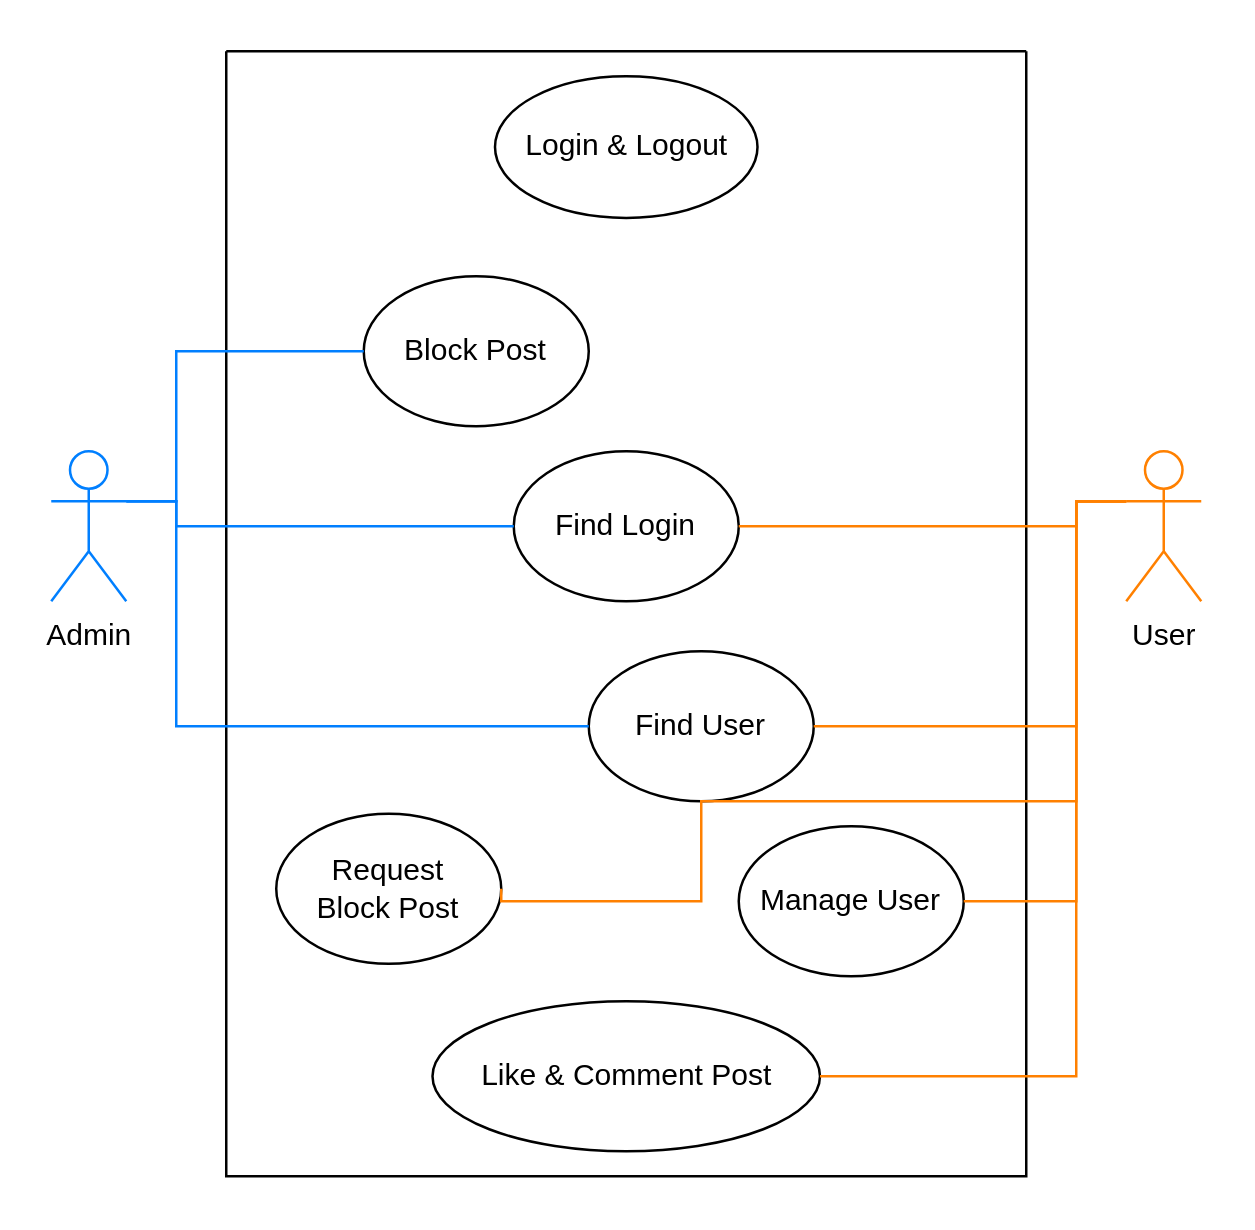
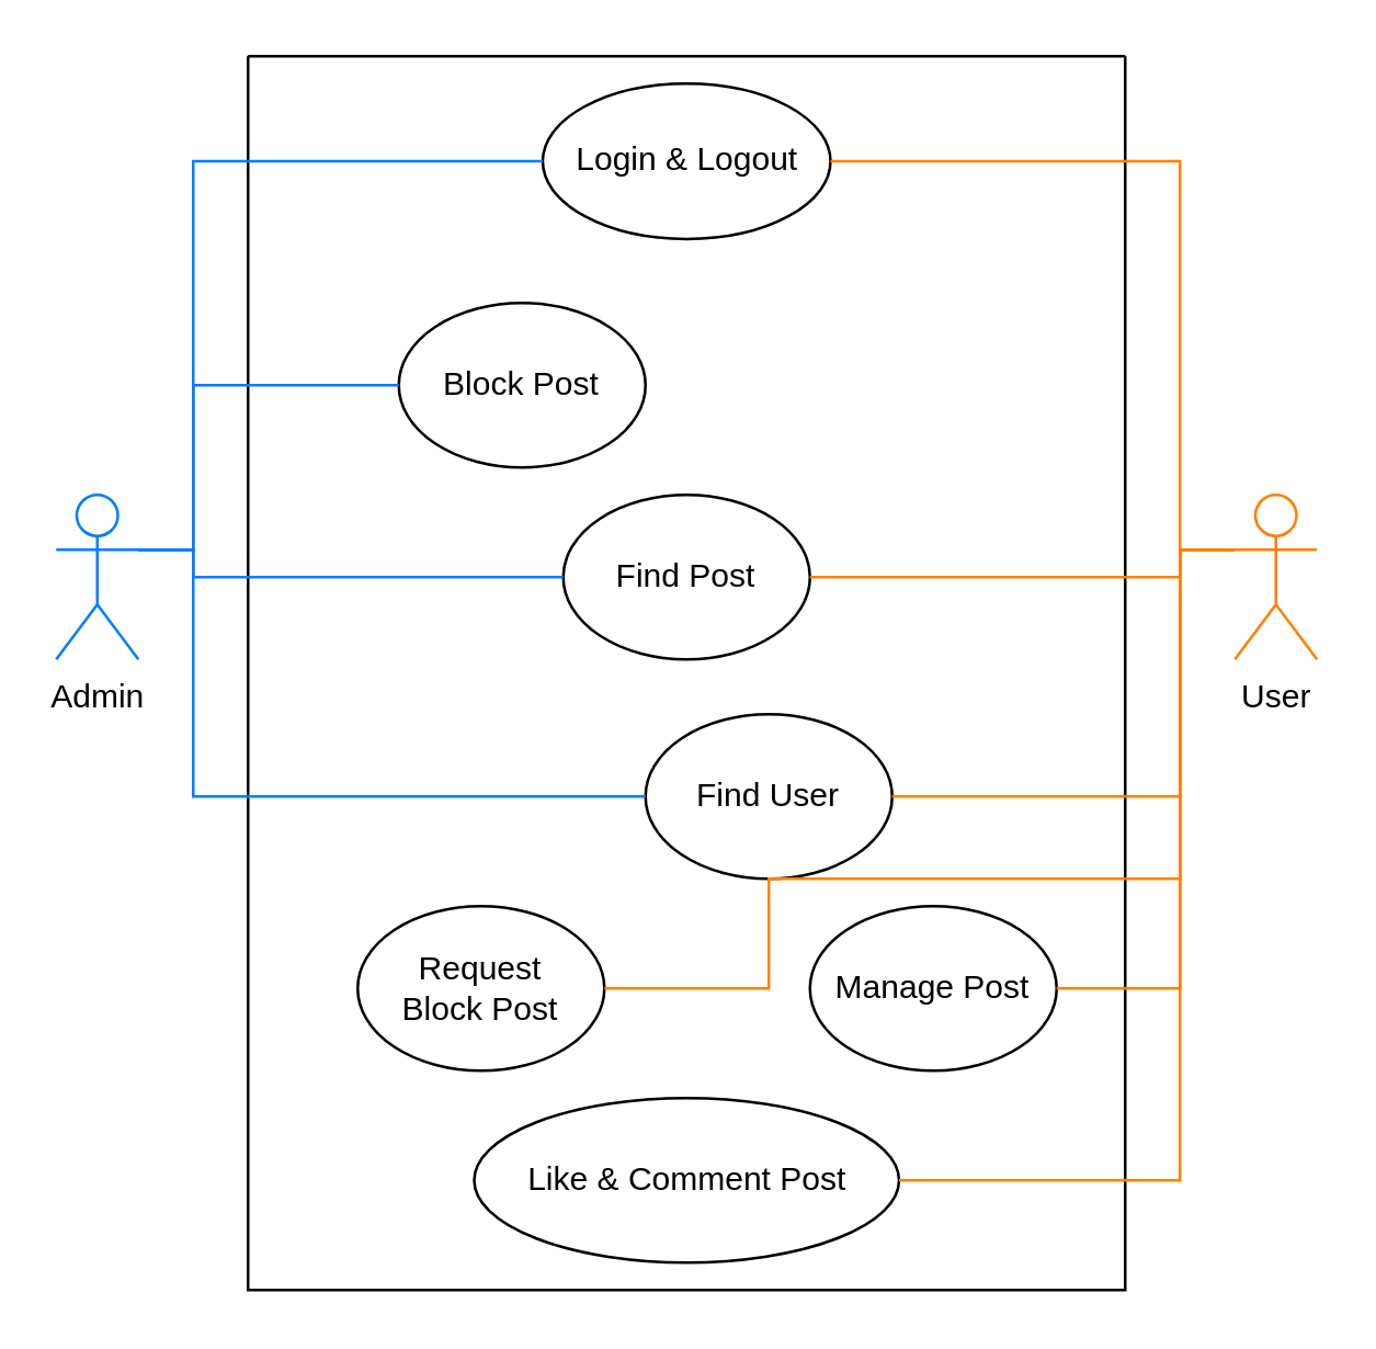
  <mxCell id="0" />
  <mxCell id="1" parent="0" />
  <mxCell id="2" value="" style="swimlane;startSize=0;" parent="1" vertex="1"><mxGeometry x="90" y="20" width="320" height="450" as="geometry"><mxRectangle x="320" y="220" width="50" height="40" as="alternateBounds" /></mxGeometry></mxCell>
  <mxCell id="3" value="Login &amp;amp; Logout" style="ellipse;whiteSpace=wrap;html=1;fillColor=none;" parent="2" vertex="1"><mxGeometry x="107.5" y="10" width="105" height="56.67" as="geometry" /></mxCell>
  <mxCell id="4" value="Like &amp;amp; Comment Post" style="ellipse;whiteSpace=wrap;html=1;fillColor=none;" parent="2" vertex="1"><mxGeometry x="82.5" y="380" width="155" height="60" as="geometry" /></mxCell>
- <mxCell id="5" value="Manage User" style="ellipse;whiteSpace=wrap;html=1;fillColor=none;" parent="2" vertex="1"><mxGeometry x="205" y="310" width="90" height="60" as="geometry" /></mxCell>
- <mxCell id="6" value="Find Login" style="ellipse;whiteSpace=wrap;html=1;fillColor=none;" parent="2" vertex="1"><mxGeometry x="115" y="160" width="90" height="60" as="geometry" /></mxCell>
+ <mxCell id="5" value="Manage Post" style="ellipse;whiteSpace=wrap;html=1;fillColor=none;" parent="2" vertex="1"><mxGeometry x="205" y="310" width="90" height="60" as="geometry" /></mxCell>
+ <mxCell id="6" value="Find Post" style="ellipse;whiteSpace=wrap;html=1;fillColor=none;" parent="2" vertex="1"><mxGeometry x="115" y="160" width="90" height="60" as="geometry" /></mxCell>
  <mxCell id="7" value="Block Post" style="ellipse;whiteSpace=wrap;html=1;fillColor=none;" parent="2" vertex="1"><mxGeometry x="55" y="90" width="90" height="60" as="geometry" /></mxCell>
  <mxCell id="8" value="Find User" style="ellipse;whiteSpace=wrap;html=1;fillColor=none;" parent="2" vertex="1"><mxGeometry x="145" y="240" width="90" height="60" as="geometry" /></mxCell>
- <mxCell id="9" value="Request&lt;br&gt;Block Post" style="ellipse;whiteSpace=wrap;html=1;fillColor=none;" vertex="1" parent="2"><mxGeometry x="20" y="305" width="90" height="60" as="geometry" /></mxCell>
+ <mxCell id="9" value="Request&lt;br&gt;Block Post" style="ellipse;whiteSpace=wrap;html=1;fillColor=none;" vertex="1" parent="2"><mxGeometry x="40" y="310" width="90" height="60" as="geometry" /></mxCell>
+ <mxCell id="10" style="rounded=0;orthogonalLoop=1;jettySize=auto;html=1;exitX=1;exitY=0.333;exitDx=0;exitDy=0;exitPerimeter=0;entryX=0;entryY=0.5;entryDx=0;entryDy=0;endArrow=none;endFill=0;strokeColor=#007FFF;edgeStyle=elbowEdgeStyle;" parent="1" source="12" target="3" edge="1"><mxGeometry relative="1" as="geometry"><Array as="points"><mxPoint x="70" y="130" /></Array></mxGeometry></mxCell>
  <mxCell id="11" style="rounded=0;orthogonalLoop=1;jettySize=auto;html=1;exitX=1;exitY=0.333;exitDx=0;exitDy=0;exitPerimeter=0;entryX=0;entryY=0.5;entryDx=0;entryDy=0;endArrow=none;endFill=0;strokeColor=#007FFF;edgeStyle=elbowEdgeStyle;" parent="1" source="12" target="6" edge="1"><mxGeometry relative="1" as="geometry"><mxPoint x="120" y="175" as="targetPoint" /><Array as="points"><mxPoint x="70" y="210" /></Array></mxGeometry></mxCell>
  <mxCell id="12" value="Admin" style="shape=umlActor;verticalLabelPosition=bottom;verticalAlign=top;html=1;outlineConnect=0;strokeColor=#007FFF;fillStyle=auto;fillColor=none;" parent="1" vertex="1"><mxGeometry x="20" y="180" width="30" height="60" as="geometry" /></mxCell>
+ <mxCell id="13" style="edgeStyle=elbowEdgeStyle;rounded=0;orthogonalLoop=1;jettySize=auto;html=1;exitX=0;exitY=0.333;exitDx=0;exitDy=0;exitPerimeter=0;entryX=1;entryY=0.5;entryDx=0;entryDy=0;endArrow=none;endFill=0;strokeColor=#FF8000;" parent="1" source="16" target="3" edge="1"><mxGeometry relative="1" as="geometry"><Array as="points"><mxPoint x="430" y="130" /></Array></mxGeometry></mxCell>
  <mxCell id="14" style="edgeStyle=elbowEdgeStyle;rounded=0;orthogonalLoop=1;jettySize=auto;html=1;exitX=0;exitY=0.333;exitDx=0;exitDy=0;exitPerimeter=0;entryX=1;entryY=0.5;entryDx=0;entryDy=0;strokeColor=#FF8000;endArrow=none;endFill=0;" parent="1" source="16" target="5" edge="1"><mxGeometry relative="1" as="geometry"><Array as="points"><mxPoint x="430" y="280" /></Array></mxGeometry></mxCell>
  <mxCell id="15" style="edgeStyle=elbowEdgeStyle;rounded=0;orthogonalLoop=1;jettySize=auto;html=1;exitX=0;exitY=0.333;exitDx=0;exitDy=0;exitPerimeter=0;entryX=1;entryY=0.5;entryDx=0;entryDy=0;strokeColor=#FF8000;endArrow=none;endFill=0;" parent="1" source="16" target="4" edge="1"><mxGeometry relative="1" as="geometry"><Array as="points"><mxPoint x="430" y="320" /></Array></mxGeometry></mxCell>
  <mxCell id="16" value="User" style="shape=umlActor;verticalLabelPosition=bottom;verticalAlign=top;html=1;outlineConnect=0;strokeColor=#FF8000;fillColor=none;" parent="1" vertex="1"><mxGeometry x="450" y="180" width="30" height="60" as="geometry" /></mxCell>
  <mxCell id="17" style="edgeStyle=elbowEdgeStyle;rounded=0;orthogonalLoop=1;jettySize=auto;html=1;exitX=0;exitY=0.333;exitDx=0;exitDy=0;exitPerimeter=0;entryX=1;entryY=0.5;entryDx=0;entryDy=0;strokeColor=#FF8000;endArrow=none;endFill=0;" parent="1" source="16" target="6" edge="1"><mxGeometry relative="1" as="geometry"><mxPoint x="420" y="210" as="sourcePoint" /><mxPoint x="345" y="360" as="targetPoint" /><Array as="points"><mxPoint x="430" y="210" /></Array></mxGeometry></mxCell>
  <mxCell id="18" style="rounded=0;orthogonalLoop=1;jettySize=auto;html=1;exitX=1;exitY=0.333;exitDx=0;exitDy=0;exitPerimeter=0;entryX=0;entryY=0.5;entryDx=0;entryDy=0;endArrow=none;endFill=0;strokeColor=#007FFF;edgeStyle=elbowEdgeStyle;" parent="1" source="12" target="7" edge="1"><mxGeometry relative="1" as="geometry"><mxPoint x="60" y="210" as="sourcePoint" /><mxPoint x="130" y="185" as="targetPoint" /><Array as="points"><mxPoint x="70" y="170" /></Array></mxGeometry></mxCell>
  <mxCell id="19" style="rounded=0;orthogonalLoop=1;jettySize=auto;html=1;entryX=0;entryY=0.5;entryDx=0;entryDy=0;endArrow=none;endFill=0;strokeColor=#007FFF;edgeStyle=elbowEdgeStyle;" parent="1" target="8" edge="1"><mxGeometry relative="1" as="geometry"><mxPoint x="200" y="220" as="targetPoint" /><mxPoint x="50" y="200" as="sourcePoint" /><Array as="points"><mxPoint x="70" y="250" /></Array></mxGeometry></mxCell>
  <mxCell id="20" style="edgeStyle=elbowEdgeStyle;rounded=0;orthogonalLoop=1;jettySize=auto;html=1;exitX=0;exitY=0.333;exitDx=0;exitDy=0;exitPerimeter=0;entryX=1;entryY=0.5;entryDx=0;entryDy=0;strokeColor=#FF8000;endArrow=none;endFill=0;" parent="1" source="16" target="8" edge="1"><mxGeometry relative="1" as="geometry"><mxPoint x="460" y="210" as="sourcePoint" /><mxPoint x="305" y="230" as="targetPoint" /><Array as="points"><mxPoint x="430" y="250" /></Array></mxGeometry></mxCell>
  <mxCell id="21" style="edgeStyle=orthogonalEdgeStyle;rounded=0;orthogonalLoop=1;jettySize=auto;html=1;exitX=0;exitY=0.333;exitDx=0;exitDy=0;exitPerimeter=0;entryX=1;entryY=0.5;entryDx=0;entryDy=0;strokeColor=#FF8000;endArrow=none;endFill=0;" edge="1" parent="1" source="16" target="9"><mxGeometry relative="1" as="geometry"><Array as="points"><mxPoint x="430" y="200" /><mxPoint x="430" y="320" /><mxPoint x="280" y="320" /><mxPoint x="280" y="360" /></Array><mxPoint x="460" y="210" as="sourcePoint" /><mxPoint x="395" y="370" as="targetPoint" /></mxGeometry></mxCell>
